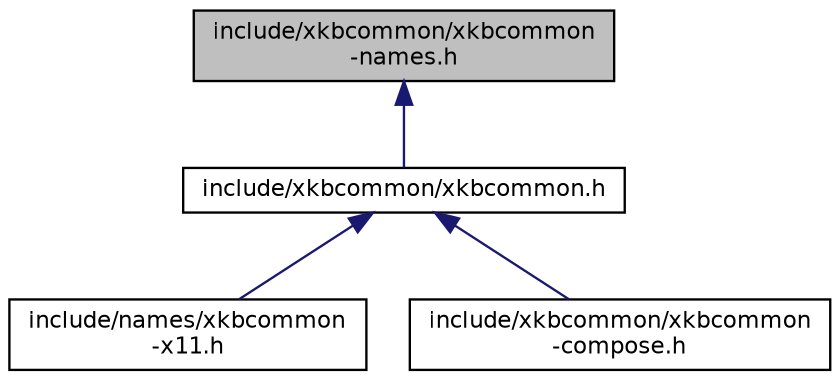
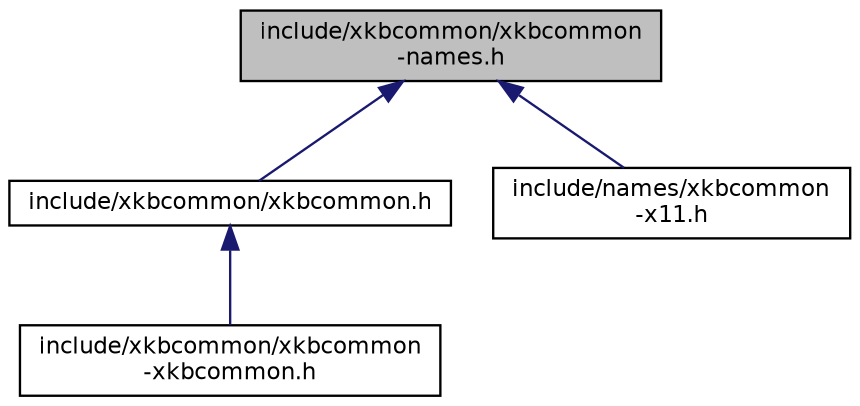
  digraph {
    node [color=black fillcolor=white fontname=Helvetica fontsize=10 shape=record style=filled]
    edge [color=midnightblue dir=back fontname=Helvetica fontsize=10 labelfontname=Helvetica labelfontsize=10 style=solid]
    n1 [fillcolor=grey75 fontcolor=black height=0.2 label="include/xkbcommon/xkbcommon\l-names.h" width=0.4]
    n2 [height=0.2 label="include/xkbcommon/xkbcommon.h" width=0.4]
    n3 [height=0.2 label="include/names/xkbcommon\l-x11.h" width=0.4]
-   n4 [height=0.2 label="include/xkbcommon/xkbcommon\l-compose.h" width=0.4]
+   n4 [height=0.2 label="include/xkbcommon/xkbcommon\l-xkbcommon.h" width=0.4]
    n1 -> n2
-   n2 -> n3
+   n1 -> n3
    n2 -> n4
  }
